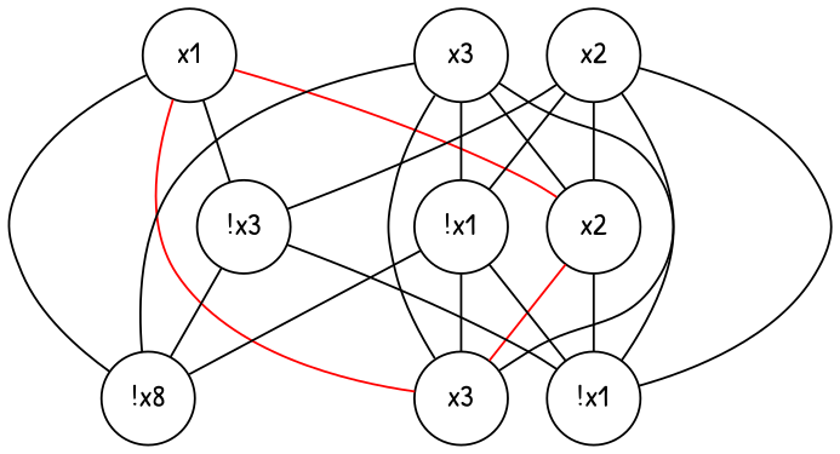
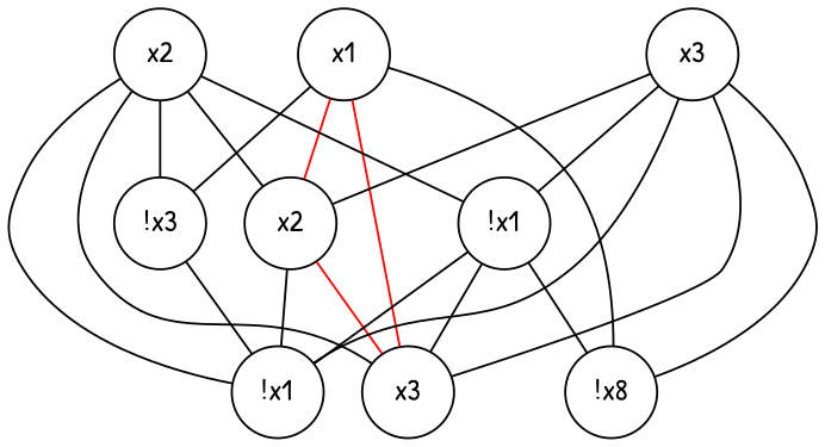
  strict graph {
    fontname="Patrick Hand"
    node [fixedsize=true fontname="Patrick Hand" shape=circle]
    edge [fontname="Patrick Hand"]
    n1 [label=x1 width="0.6!"]
    n2 [label=x2 width="0.6!"]
    n3 [label="!x3" width="0.6!"]
    n4 [label="!x8" width="0.6!"]
    n5 [label=x3 width="0.6!"]
    n6 [label="!x1" width="0.6!"]
    n7 [label=x2 width="0.6!"]
    n8 [label="!x1" width="0.6!"]
    n9 [label=x3 width="0.6!"]
    n1 -- n2 [color=red]
    n1 -- n3
    n1 -- n4
    n1 -- n5 [color=red]
    n2 -- n5 [color=red]
    n2 -- n6
-   n3 -- n4
    n3 -- n6
    n7 -- n2
    n7 -- n3
    n7 -- n5
    n7 -- n6
    n7 -- n8
    n8 -- n4
    n8 -- n5
    n8 -- n6
    n9 -- n2
    n9 -- n4
    n9 -- n5
    n9 -- n6
    n9 -- n8
  }
